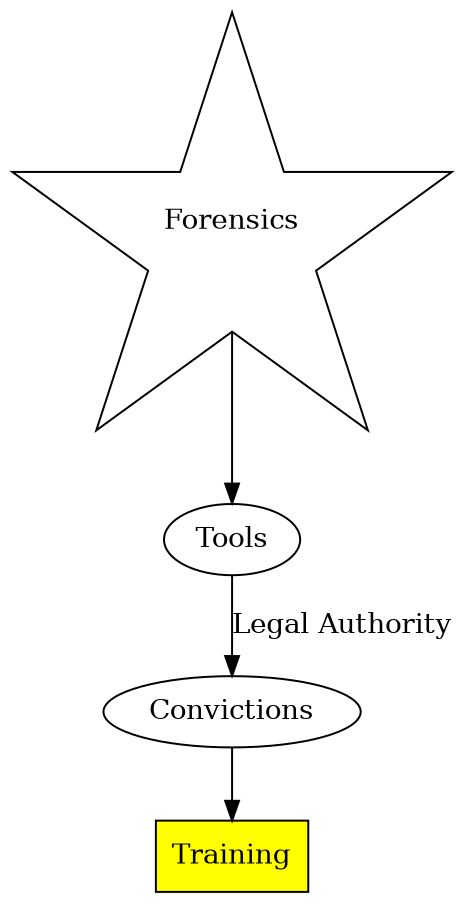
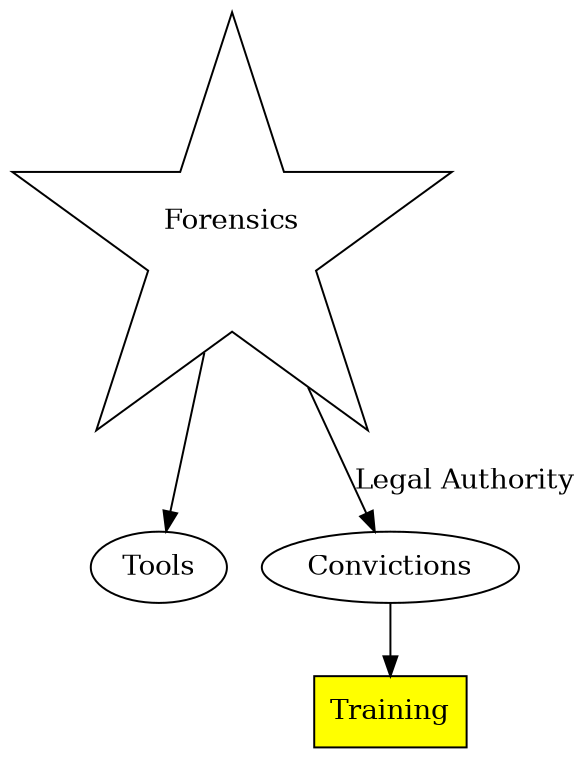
  digraph {
    n1 [height=2 label=Forensics shape=star]
    Tools
    Convictions
    Training [fillcolor=yellow shape=box style=filled]
    n1 -> Tools
-   Tools -> Convictions [label="Legal Authority"]
+   n1 -> Convictions [label="Legal Authority"]
    Convictions -> Training
  }
